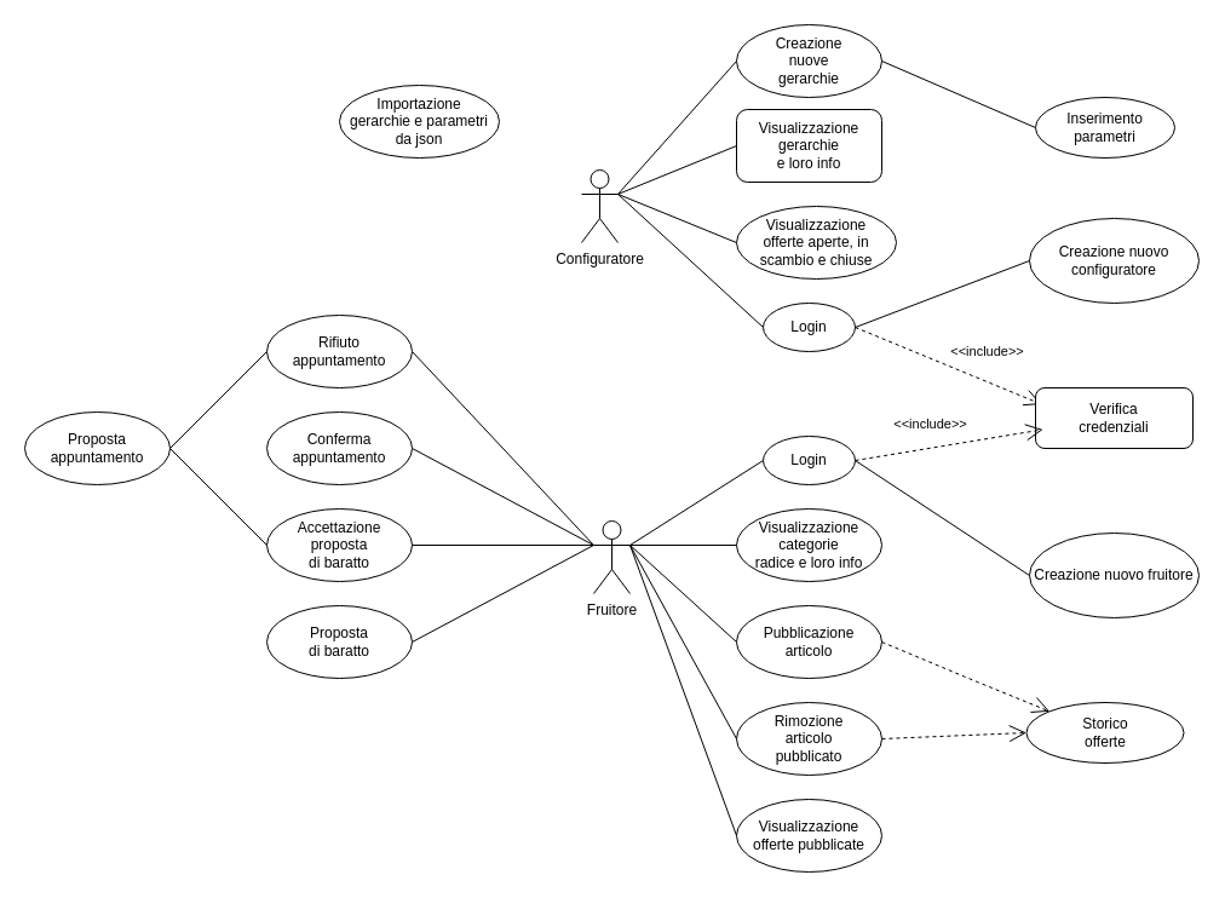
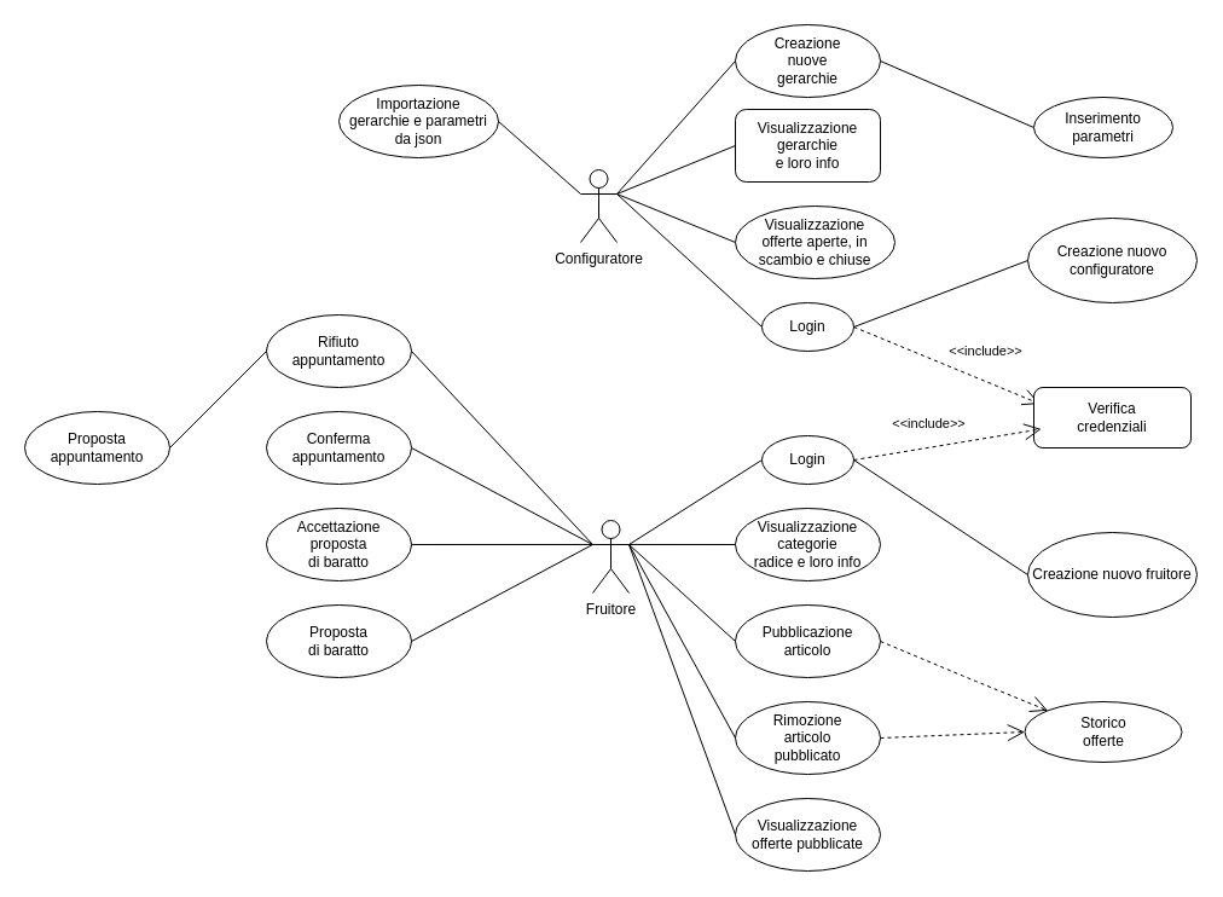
  <mxCell id="0" />
  <mxCell id="1" parent="0" />
  <mxCell id="2" value="Login" style="ellipse;whiteSpace=wrap;html=1;" parent="1" vertex="1"><mxGeometry x="630" y="360" width="76" height="40" as="geometry" /></mxCell>
  <mxCell id="3" value="Fruitore" style="shape=umlActor;verticalLabelPosition=bottom;verticalAlign=top;html=1;outlineConnect=0;" parent="1" vertex="1"><mxGeometry x="490" y="430" width="30" height="60" as="geometry" /></mxCell>
  <mxCell id="4" value="" style="endArrow=none;html=1;exitX=1;exitY=0.333;exitDx=0;exitDy=0;exitPerimeter=0;entryX=0;entryY=0.5;entryDx=0;entryDy=0;" parent="1" source="3" target="2" edge="1"><mxGeometry width="50" height="50" relative="1" as="geometry"><mxPoint x="590" y="480" as="sourcePoint" /><mxPoint x="640" y="430" as="targetPoint" /></mxGeometry></mxCell>
  <mxCell id="5" value="Creazione nuovo fruitore" style="ellipse;whiteSpace=wrap;html=1;" parent="1" vertex="1"><mxGeometry x="850" y="440" width="140" height="70" as="geometry" /></mxCell>
  <mxCell id="6" value="" style="endArrow=none;html=1;entryX=0;entryY=0.5;entryDx=0;entryDy=0;exitX=1;exitY=0.5;exitDx=0;exitDy=0;" parent="1" source="2" target="5" edge="1"><mxGeometry width="50" height="50" relative="1" as="geometry"><mxPoint x="720" y="300" as="sourcePoint" /><mxPoint x="800" y="255" as="targetPoint" /></mxGeometry></mxCell>
  <mxCell id="7" value="Configuratore" style="shape=umlActor;verticalLabelPosition=bottom;verticalAlign=top;html=1;outlineConnect=0;" parent="1" vertex="1"><mxGeometry x="480" y="140" width="30" height="60" as="geometry" /></mxCell>
  <mxCell id="8" value="Login" style="ellipse;whiteSpace=wrap;html=1;" parent="1" vertex="1"><mxGeometry x="630" y="250" width="76" height="40" as="geometry" /></mxCell>
  <mxCell id="9" value="" style="endArrow=none;html=1;exitX=1;exitY=0.333;exitDx=0;exitDy=0;exitPerimeter=0;entryX=0;entryY=0.5;entryDx=0;entryDy=0;" parent="1" source="7" target="8" edge="1"><mxGeometry width="50" height="50" relative="1" as="geometry"><mxPoint x="590" y="280" as="sourcePoint" /><mxPoint x="640" y="230" as="targetPoint" /></mxGeometry></mxCell>
  <mxCell id="10" value="Creazione&lt;br&gt;nuove&lt;br&gt;gerarchie" style="ellipse;whiteSpace=wrap;html=1;" parent="1" vertex="1"><mxGeometry x="608" y="20" width="120" height="60" as="geometry" /></mxCell>
  <mxCell id="11" value="" style="endArrow=none;html=1;exitX=1;exitY=0.333;exitDx=0;exitDy=0;exitPerimeter=0;entryX=0;entryY=0.5;entryDx=0;entryDy=0;" parent="1" source="7" target="10" edge="1"><mxGeometry width="50" height="50" relative="1" as="geometry"><mxPoint x="540" y="330" as="sourcePoint" /><mxPoint x="590" y="280" as="targetPoint" /></mxGeometry></mxCell>
  <mxCell id="12" value="Visualizzazione&lt;br&gt;gerarchie&lt;br&gt;e loro info" style="whiteSpace=wrap;html=1;rounded=1;" parent="1" vertex="1"><mxGeometry x="608" y="90" width="120" height="60" as="geometry" /></mxCell>
  <mxCell id="13" value="" style="endArrow=none;html=1;entryX=0;entryY=0.5;entryDx=0;entryDy=0;exitX=1;exitY=0.333;exitDx=0;exitDy=0;exitPerimeter=0;" parent="1" source="7" target="12" edge="1"><mxGeometry width="50" height="50" relative="1" as="geometry"><mxPoint x="510" y="120" as="sourcePoint" /><mxPoint x="460" y="270" as="targetPoint" /></mxGeometry></mxCell>
  <mxCell id="14" value="Creazione nuovo configuratore" style="ellipse;whiteSpace=wrap;html=1;" parent="1" vertex="1"><mxGeometry x="850" y="180" width="140" height="70" as="geometry" /></mxCell>
  <mxCell id="15" value="" style="endArrow=none;html=1;exitX=1;exitY=0.5;exitDx=0;exitDy=0;entryX=0;entryY=0.5;entryDx=0;entryDy=0;" parent="1" source="8" target="14" edge="1"><mxGeometry width="50" height="50" relative="1" as="geometry"><mxPoint x="760" y="240" as="sourcePoint" /><mxPoint x="810" y="190" as="targetPoint" /></mxGeometry></mxCell>
  <mxCell id="16" value="" style="endArrow=open;endSize=12;dashed=1;html=1;exitX=1;exitY=0.5;exitDx=0;exitDy=0;entryX=0.038;entryY=0.271;entryDx=0;entryDy=0;entryPerimeter=0;" parent="1" source="8" target="17" edge="1"><mxGeometry x="-0.025" y="13" width="160" relative="1" as="geometry"><mxPoint x="810" y="40" as="sourcePoint" /><mxPoint x="840" y="60" as="targetPoint" /><Array as="points" /><mxPoint as="offset" /></mxGeometry></mxCell>
  <mxCell id="17" value="Verifica&lt;br&gt;credenziali" style="whiteSpace=wrap;html=1;rounded=1;" parent="1" vertex="1"><mxGeometry x="855" y="320" width="130" height="50" as="geometry" /></mxCell>
  <mxCell id="18" value="" style="endArrow=open;endSize=12;dashed=1;html=1;entryX=0.047;entryY=0.689;entryDx=0;entryDy=0;entryPerimeter=0;" parent="1" target="17" edge="1"><mxGeometry x="-0.025" y="13" width="160" relative="1" as="geometry"><mxPoint x="706" y="380" as="sourcePoint" /><mxPoint x="858" y="320" as="targetPoint" /><Array as="points" /><mxPoint as="offset" /></mxGeometry></mxCell>
  <mxCell id="19" value="&lt;span style=&quot;font-size: 11px ; background-color: rgb(255 , 255 , 255)&quot;&gt;&amp;lt;&amp;lt;include&amp;gt;&amp;gt;&lt;/span&gt;" style="text;html=1;align=center;verticalAlign=middle;resizable=0;points=[];autosize=1;" parent="1" vertex="1"><mxGeometry x="775" y="280" width="80" height="20" as="geometry" /></mxCell>
  <mxCell id="20" value="&lt;span style=&quot;font-size: 11px ; background-color: rgb(255 , 255 , 255)&quot;&gt;&amp;lt;&amp;lt;include&amp;gt;&amp;gt;&lt;/span&gt;" style="text;html=1;align=center;verticalAlign=middle;resizable=0;points=[];autosize=1;" parent="1" vertex="1"><mxGeometry x="728" y="340" width="80" height="20" as="geometry" /></mxCell>
  <mxCell id="21" value="" style="endArrow=none;html=1;exitX=1;exitY=0.5;exitDx=0;exitDy=0;entryX=0;entryY=0.5;entryDx=0;entryDy=0;" parent="1" source="10" target="22" edge="1"><mxGeometry width="50" height="50" relative="1" as="geometry"><mxPoint x="790" y="105" as="sourcePoint" /><mxPoint x="840" y="50" as="targetPoint" /></mxGeometry></mxCell>
  <mxCell id="22" value="Inserimento&lt;br&gt;parametri" style="ellipse;whiteSpace=wrap;html=1;" parent="1" vertex="1"><mxGeometry x="855" y="80" width="115" height="50" as="geometry" /></mxCell>
  <mxCell id="23" value="Visualizzazione&lt;br&gt;categorie&lt;br&gt;radice e loro info" style="ellipse;whiteSpace=wrap;html=1;" parent="1" vertex="1"><mxGeometry x="608" y="420" width="120" height="60" as="geometry" /></mxCell>
  <mxCell id="24" value="" style="endArrow=none;html=1;exitX=1;exitY=0.333;exitDx=0;exitDy=0;exitPerimeter=0;entryX=0;entryY=0.5;entryDx=0;entryDy=0;" parent="1" source="3" target="23" edge="1"><mxGeometry width="50" height="50" relative="1" as="geometry"><mxPoint x="530" y="460" as="sourcePoint" /><mxPoint x="640" y="390" as="targetPoint" /></mxGeometry></mxCell>
  <mxCell id="25" value="Pubblicazione&lt;br&gt;articolo" style="ellipse;whiteSpace=wrap;html=1;" parent="1" vertex="1"><mxGeometry x="608" y="500" width="120" height="60" as="geometry" /></mxCell>
  <mxCell id="26" value="" style="endArrow=none;html=1;entryX=0;entryY=0.5;entryDx=0;entryDy=0;" parent="1" target="25" edge="1"><mxGeometry width="50" height="50" relative="1" as="geometry"><mxPoint x="520" y="450" as="sourcePoint" /><mxPoint x="618" y="500" as="targetPoint" /></mxGeometry></mxCell>
  <mxCell id="27" value="Rimozione&lt;br&gt;articolo&lt;br&gt;pubblicato" style="ellipse;whiteSpace=wrap;html=1;" parent="1" vertex="1"><mxGeometry x="608" y="580" width="120" height="60" as="geometry" /></mxCell>
  <mxCell id="28" value="" style="endArrow=none;html=1;entryX=0;entryY=0.5;entryDx=0;entryDy=0;" parent="1" target="27" edge="1"><mxGeometry width="50" height="50" relative="1" as="geometry"><mxPoint x="520" y="450" as="sourcePoint" /><mxPoint x="618" y="540" as="targetPoint" /></mxGeometry></mxCell>
  <mxCell id="29" value="Storico&lt;br&gt;offerte" style="ellipse;whiteSpace=wrap;html=1;" parent="1" vertex="1"><mxGeometry x="847.5" y="580" width="130" height="50" as="geometry" /></mxCell>
  <mxCell id="30" value="" style="endArrow=open;endSize=12;dashed=1;html=1;exitX=1;exitY=0.5;exitDx=0;exitDy=0;entryX=0;entryY=0;entryDx=0;entryDy=0;" parent="1" source="25" target="29" edge="1"><mxGeometry x="-0.025" y="13" width="160" relative="1" as="geometry"><mxPoint x="750" y="520" as="sourcePoint" /><mxPoint x="880" y="600" as="targetPoint" /><Array as="points"><mxPoint x="802" y="561" /></Array><mxPoint as="offset" /></mxGeometry></mxCell>
  <mxCell id="31" value="" style="endArrow=open;endSize=12;dashed=1;html=1;entryX=0;entryY=0.5;entryDx=0;entryDy=0;exitX=1;exitY=0.5;exitDx=0;exitDy=0;" parent="1" source="27" target="29" edge="1"><mxGeometry x="-0.025" y="13" width="160" relative="1" as="geometry"><mxPoint x="740" y="610" as="sourcePoint" /><mxPoint x="866.538" y="667.322" as="targetPoint" /><Array as="points" /><mxPoint as="offset" /></mxGeometry></mxCell>
  <mxCell id="32" value="Visualizzazione&lt;br&gt;offerte aperte, in&lt;br&gt;scambio e chiuse" style="ellipse;whiteSpace=wrap;html=1;" parent="1" vertex="1"><mxGeometry x="608" y="170" width="132" height="60" as="geometry" /></mxCell>
  <mxCell id="33" value="" style="endArrow=none;html=1;exitX=1;exitY=0.333;exitDx=0;exitDy=0;exitPerimeter=0;entryX=0;entryY=0.5;entryDx=0;entryDy=0;" parent="1" source="7" target="32" edge="1"><mxGeometry width="50" height="50" relative="1" as="geometry"><mxPoint x="430" y="350" as="sourcePoint" /><mxPoint x="480" y="300" as="targetPoint" /></mxGeometry></mxCell>
  <mxCell id="34" value="Visualizzazione&lt;br&gt;offerte pubblicate" style="ellipse;whiteSpace=wrap;html=1;" parent="1" vertex="1"><mxGeometry x="608" y="660" width="120" height="60" as="geometry" /></mxCell>
  <mxCell id="35" value="" style="endArrow=none;html=1;entryX=0;entryY=0.5;entryDx=0;entryDy=0;exitX=1;exitY=0.333;exitDx=0;exitDy=0;exitPerimeter=0;" parent="1" source="3" target="34" edge="1"><mxGeometry width="50" height="50" relative="1" as="geometry"><mxPoint x="420" y="680" as="sourcePoint" /><mxPoint x="480" y="630" as="targetPoint" /></mxGeometry></mxCell>
  <mxCell id="36" value="Proposta&lt;br&gt;di baratto" style="ellipse;whiteSpace=wrap;html=1;" parent="1" vertex="1"><mxGeometry x="220" y="500" width="120" height="60" as="geometry" /></mxCell>
  <mxCell id="37" value="Accettazione&lt;br&gt;proposta&lt;br&gt;di baratto" style="ellipse;whiteSpace=wrap;html=1;" parent="1" vertex="1"><mxGeometry x="220" y="420" width="120" height="60" as="geometry" /></mxCell>
  <mxCell id="38" value="" style="endArrow=none;html=1;exitX=0;exitY=0.333;exitDx=0;exitDy=0;exitPerimeter=0;entryX=1;entryY=0.5;entryDx=0;entryDy=0;" parent="1" source="3" target="36" edge="1"><mxGeometry width="50" height="50" relative="1" as="geometry"><mxPoint x="432" y="460" as="sourcePoint" /><mxPoint x="340" y="607" as="targetPoint" /></mxGeometry></mxCell>
  <mxCell id="39" value="" style="endArrow=none;html=1;exitX=0;exitY=0.333;exitDx=0;exitDy=0;exitPerimeter=0;entryX=1;entryY=0.5;entryDx=0;entryDy=0;" parent="1" source="3" target="37" edge="1"><mxGeometry width="50" height="50" relative="1" as="geometry"><mxPoint x="500" y="460" as="sourcePoint" /><mxPoint x="360" y="615" as="targetPoint" /></mxGeometry></mxCell>
  <mxCell id="40" value="Proposta&lt;br&gt;appuntamento" style="ellipse;whiteSpace=wrap;html=1;" parent="1" vertex="1"><mxGeometry x="20" y="340" width="120" height="60" as="geometry" /></mxCell>
  <mxCell id="41" value="" style="endArrow=none;html=1;entryX=1;entryY=0.5;entryDx=0;entryDy=0;" parent="1" target="43" edge="1"><mxGeometry width="50" height="50" relative="1" as="geometry"><mxPoint x="490" y="450" as="sourcePoint" /><mxPoint x="340" y="370" as="targetPoint" /></mxGeometry></mxCell>
- <mxCell id="42" value="" style="endArrow=none;html=1;exitX=1;exitY=0.5;exitDx=0;exitDy=0;entryX=0;entryY=0.5;entryDx=0;entryDy=0;" parent="1" source="40" target="37" edge="1"><mxGeometry width="50" height="50" relative="1" as="geometry"><mxPoint x="200" y="440" as="sourcePoint" /><mxPoint x="250" y="390" as="targetPoint" /></mxGeometry></mxCell>
  <mxCell id="43" value="Conferma&lt;br&gt;appuntamento" style="ellipse;whiteSpace=wrap;html=1;" parent="1" vertex="1"><mxGeometry x="220" y="340" width="120" height="60" as="geometry" /></mxCell>
  <mxCell id="44" value="" style="endArrow=none;html=1;entryX=1;entryY=0.5;entryDx=0;entryDy=0;exitX=0;exitY=0.333;exitDx=0;exitDy=0;exitPerimeter=0;" parent="1" source="3" target="45" edge="1"><mxGeometry width="50" height="50" relative="1" as="geometry"><mxPoint x="490" y="410" as="sourcePoint" /><mxPoint x="340" y="310" as="targetPoint" /></mxGeometry></mxCell>
  <mxCell id="45" value="Rifiuto&lt;br&gt;appuntamento" style="ellipse;whiteSpace=wrap;html=1;" parent="1" vertex="1"><mxGeometry x="220" y="260" width="120" height="60" as="geometry" /></mxCell>
  <mxCell id="46" value="" style="endArrow=none;html=1;exitX=1;exitY=0.5;exitDx=0;exitDy=0;entryX=0;entryY=0.5;entryDx=0;entryDy=0;" parent="1" source="40" target="45" edge="1"><mxGeometry width="50" height="50" relative="1" as="geometry"><mxPoint x="90" y="330" as="sourcePoint" /><mxPoint x="140" y="280" as="targetPoint" /></mxGeometry></mxCell>
  <mxCell id="47" value="Importazione&lt;br&gt;gerarchie e parametri&lt;br&gt;da json" style="ellipse;whiteSpace=wrap;html=1;" vertex="1" parent="1"><mxGeometry x="280" y="70" width="132" height="60" as="geometry" /></mxCell>
+ <mxCell id="48" value="" style="endArrow=none;html=1;exitX=0;exitY=0.333;exitDx=0;exitDy=0;exitPerimeter=0;entryX=1;entryY=0.5;entryDx=0;entryDy=0;" edge="1" parent="1" source="7" target="47"><mxGeometry width="50" height="50" relative="1" as="geometry"><mxPoint x="351" y="164" as="sourcePoint" /><mxPoint x="360" y="90" as="targetPoint" /></mxGeometry></mxCell>
